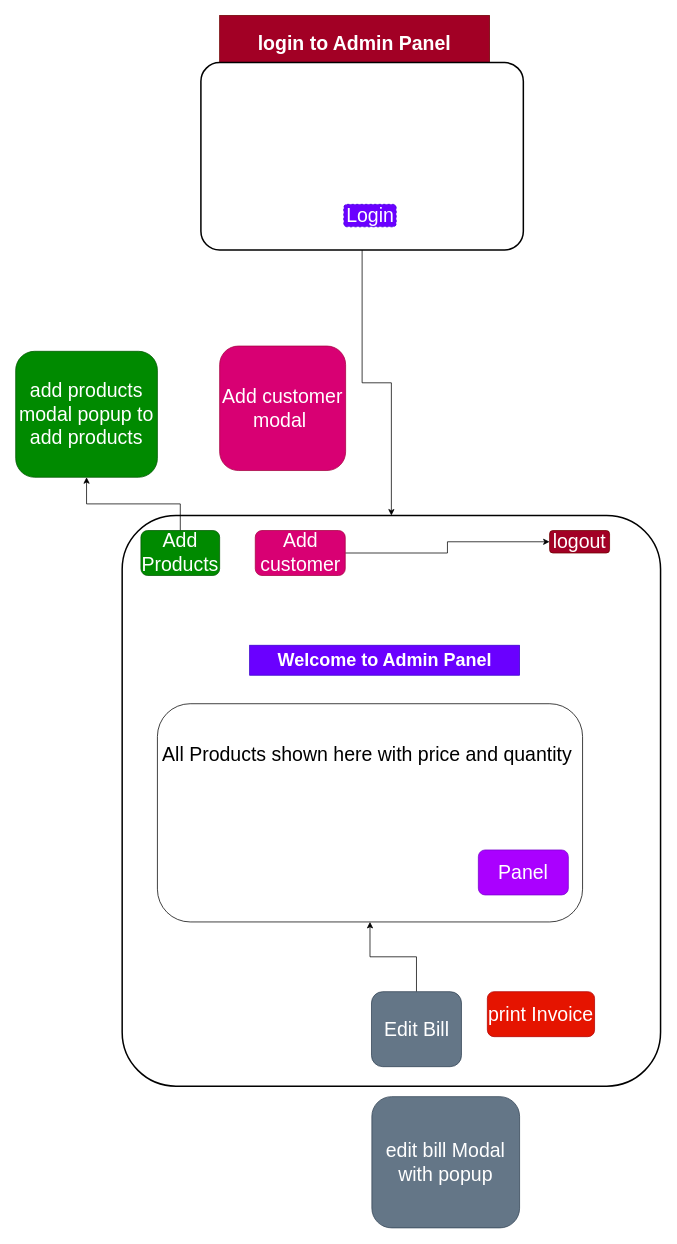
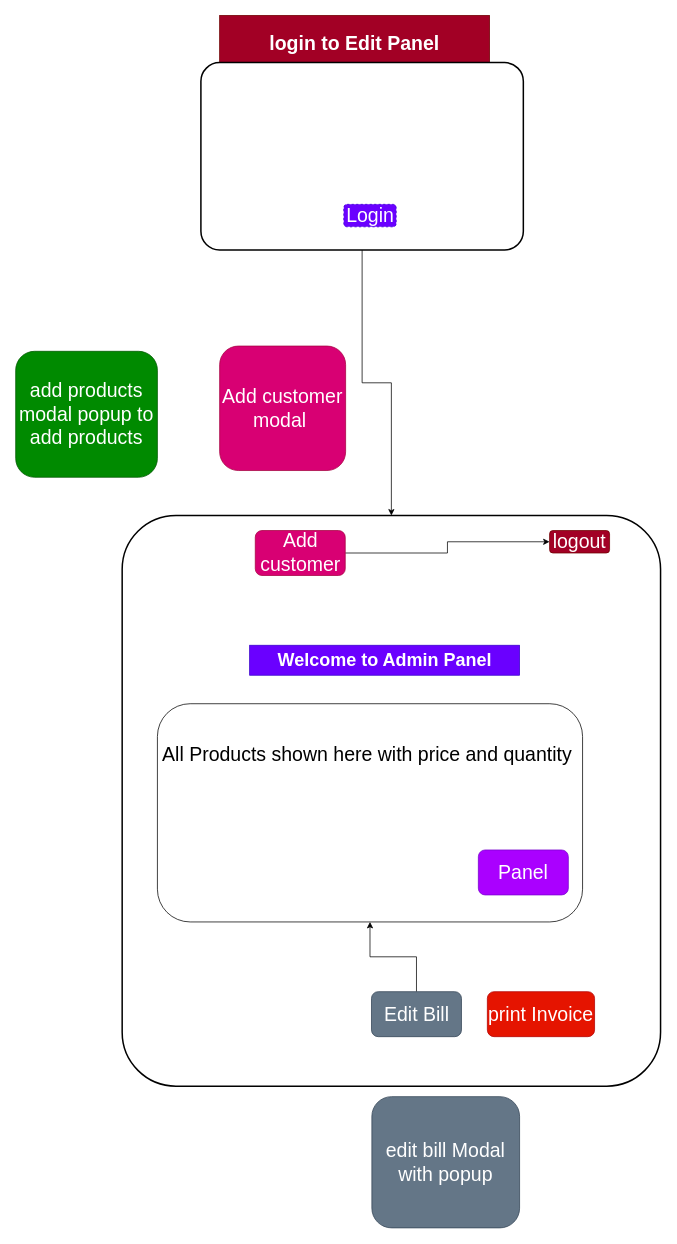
  <mxCell id="0" />
  <mxCell id="1" parent="0" />
- <mxCell id="2" value="login to Admin Panel" style="text;align=center;verticalAlign=middle;spacingLeft=4;spacingRight=4;strokeColor=#6F0000;fillColor=#a20025;rotatable=0;points=[[0,0.5],[1,0.5]];portConstraint=eastwest;fontSize=26;fontStyle=1;fontColor=#ffffff;" vertex="1" parent="1"><mxGeometry x="292" y="20" width="360" height="70" as="geometry" /></mxCell>
+ <mxCell id="2" value="login to Edit Panel" style="text;align=center;verticalAlign=middle;spacingLeft=4;spacingRight=4;strokeColor=#6F0000;fillColor=#a20025;rotatable=0;points=[[0,0.5],[1,0.5]];portConstraint=eastwest;fontSize=26;fontStyle=1;fontColor=#ffffff;" vertex="1" parent="1"><mxGeometry x="292" y="20" width="360" height="70" as="geometry" /></mxCell>
  <mxCell id="3" value="" style="edgeStyle=orthogonalEdgeStyle;rounded=0;orthogonalLoop=1;jettySize=auto;html=1;fontSize=26;" edge="1" parent="1" source="4" target="5"><mxGeometry relative="1" as="geometry" /></mxCell>
  <mxCell id="4" value="" style="strokeWidth=2;rounded=1;arcSize=10;whiteSpace=wrap;html=1;align=center;fontSize=14;" vertex="1" parent="1"><mxGeometry x="267" y="83" width="430" height="250" as="geometry" /></mxCell>
  <mxCell id="5" value="" style="strokeWidth=2;rounded=1;arcSize=10;whiteSpace=wrap;html=1;align=center;fontSize=14;" vertex="1" parent="1"><mxGeometry x="162" y="687" width="718" height="761" as="geometry" /></mxCell>
  <mxCell id="6" value="Login" style="rounded=1;whiteSpace=wrap;html=1;fontSize=26;fillColor=#6a00ff;strokeColor=#3700CC;fontColor=#ffffff;dashed=1;" vertex="1" parent="1"><mxGeometry x="457.5" y="272" width="70" height="30" as="geometry" /></mxCell>
  <mxCell id="7" value="Welcome to Admin Panel" style="text;strokeColor=#3700CC;fillColor=#6a00ff;html=1;fontSize=24;fontStyle=1;verticalAlign=middle;align=center;fontColor=#ffffff;" vertex="1" parent="1"><mxGeometry x="332" y="860" width="360" height="40" as="geometry" /></mxCell>
  <mxCell id="8" value="logout" style="rounded=1;whiteSpace=wrap;html=1;fontSize=26;fillColor=#a20025;strokeColor=#6F0000;fontColor=#ffffff;" vertex="1" parent="1"><mxGeometry x="732" y="707" width="80" height="30" as="geometry" /></mxCell>
- <mxCell id="9" value="" style="edgeStyle=orthogonalEdgeStyle;rounded=0;orthogonalLoop=1;jettySize=auto;html=1;fontSize=26;" edge="1" parent="1" source="10" target="11"><mxGeometry relative="1" as="geometry" /></mxCell>
- <mxCell id="10" value="Add Products" style="rounded=1;whiteSpace=wrap;html=1;fontSize=26;fillColor=#008a00;strokeColor=#005700;fontColor=#ffffff;" vertex="1" parent="1"><mxGeometry x="187" y="707" width="105" height="60" as="geometry" /></mxCell>
  <mxCell id="11" value="add products modal popup to add products" style="rounded=1;whiteSpace=wrap;html=1;fontSize=26;fillColor=#008a00;strokeColor=#005700;fontColor=#ffffff;" vertex="1" parent="1"><mxGeometry x="20" y="468" width="189" height="168" as="geometry" /></mxCell>
  <mxCell id="12" value="" style="edgeStyle=orthogonalEdgeStyle;rounded=0;orthogonalLoop=1;jettySize=auto;html=1;fontSize=26;" edge="1" parent="1" source="13" target="8"><mxGeometry relative="1" as="geometry" /></mxCell>
  <mxCell id="13" value="Add customer" style="rounded=1;whiteSpace=wrap;html=1;fontSize=26;fillColor=#d80073;strokeColor=#A50040;fontColor=#ffffff;" vertex="1" parent="1"><mxGeometry x="339.5" y="707" width="120" height="60" as="geometry" /></mxCell>
  <mxCell id="14" value="Add customer modal&amp;nbsp;" style="rounded=1;whiteSpace=wrap;html=1;fontSize=26;fillColor=#d80073;strokeColor=#A50040;fontColor=#ffffff;" vertex="1" parent="1"><mxGeometry x="292" y="461" width="168" height="166" as="geometry" /></mxCell>
  <mxCell id="15" value="All Products shown here with price and quantity&amp;nbsp;&lt;br&gt;&lt;br&gt;&lt;br&gt;&lt;br&gt;&lt;br&gt;&lt;br&gt;" style="rounded=1;whiteSpace=wrap;html=1;fontSize=26;" vertex="1" parent="1"><mxGeometry x="209" y="938" width="567" height="291" as="geometry" /></mxCell>
  <mxCell id="16" value="Panel&lt;br&gt;" style="rounded=1;whiteSpace=wrap;html=1;fontSize=26;fillColor=#aa00ff;strokeColor=#7700CC;fontColor=#ffffff;" vertex="1" parent="1"><mxGeometry x="637" y="1133" width="120" height="60" as="geometry" /></mxCell>
  <mxCell id="17" value="print Invoice" style="rounded=1;whiteSpace=wrap;html=1;fontSize=26;fillColor=#e51400;strokeColor=#B20000;fontColor=#ffffff;" vertex="1" parent="1"><mxGeometry x="649" y="1322" width="143" height="60" as="geometry" /></mxCell>
  <mxCell id="18" value="" style="edgeStyle=orthogonalEdgeStyle;rounded=0;orthogonalLoop=1;jettySize=auto;html=1;fontSize=26;" edge="1" parent="1" source="19" target="15"><mxGeometry relative="1" as="geometry" /></mxCell>
- <mxCell id="19" value="Edit Bill" style="rounded=1;whiteSpace=wrap;html=1;fontSize=26;fillColor=#647687;strokeColor=#314354;fontColor=#ffffff;" vertex="1" parent="1"><mxGeometry x="494.5" y="1322" width="120" height="100" as="geometry" /></mxCell>
+ <mxCell id="19" value="Edit Bill" style="rounded=1;whiteSpace=wrap;html=1;fontSize=26;fillColor=#647687;strokeColor=#314354;fontColor=#ffffff;" vertex="1" parent="1"><mxGeometry x="494.5" y="1322" width="120" height="60" as="geometry" /></mxCell>
  <mxCell id="20" value="edit bill Modal with popup" style="rounded=1;whiteSpace=wrap;html=1;fontSize=26;fillColor=#647687;strokeColor=#314354;fontColor=#ffffff;" vertex="1" parent="1"><mxGeometry x="495" y="1462" width="197" height="175" as="geometry" /></mxCell>
